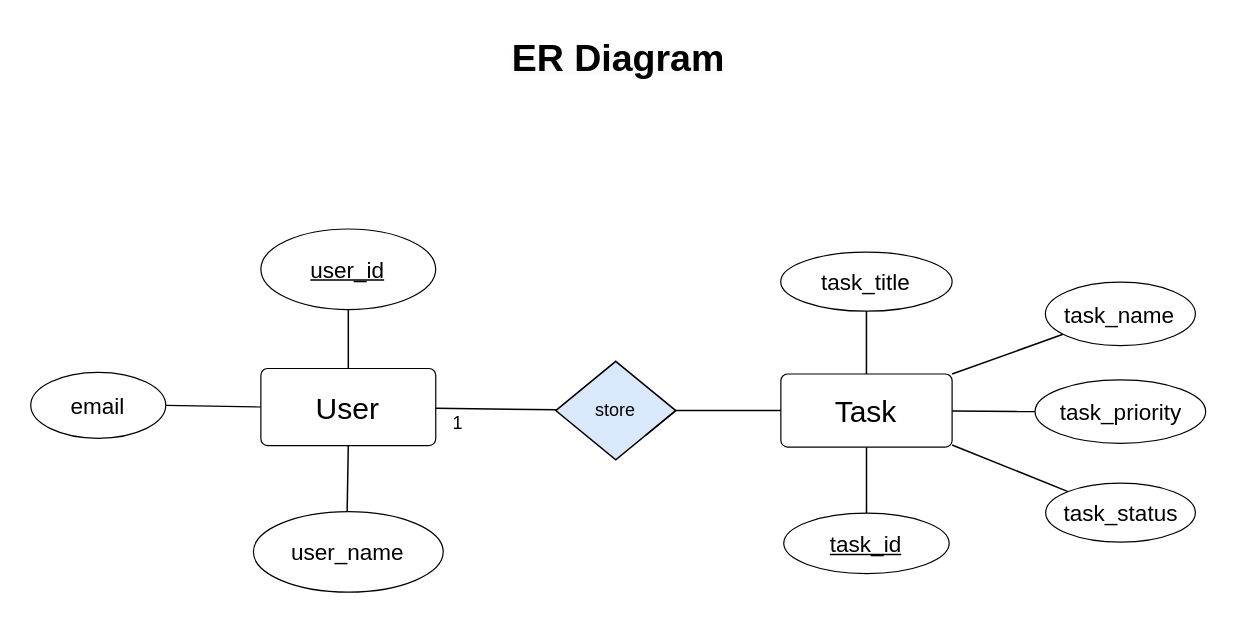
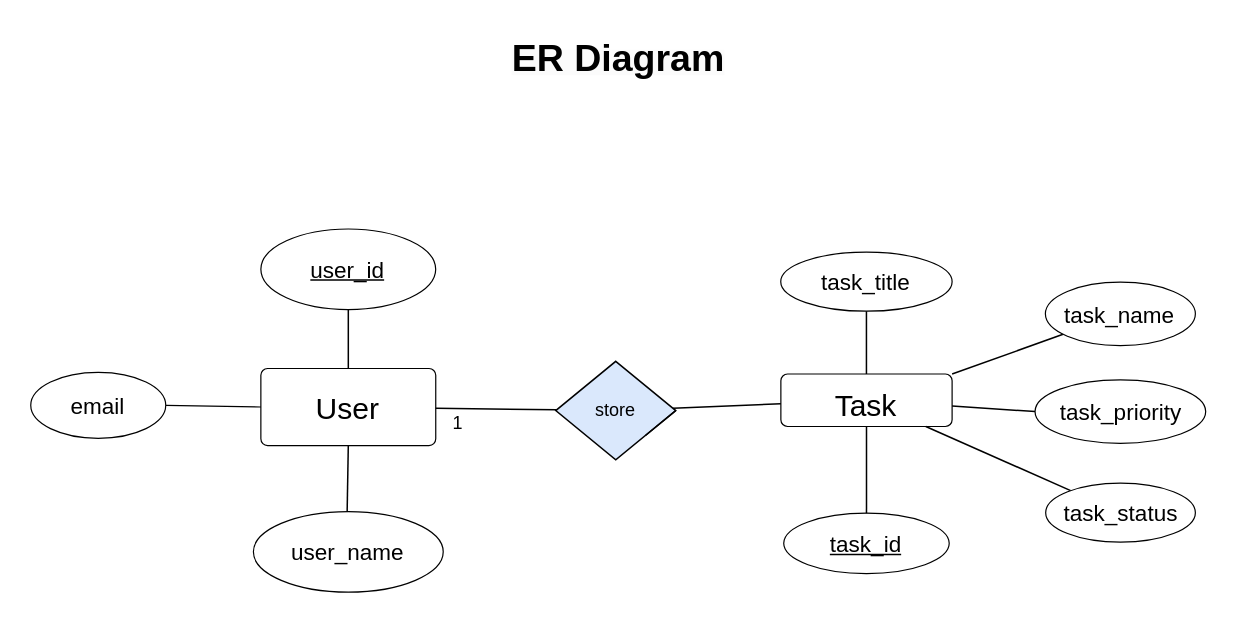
  <mxCell id="0" />
  <mxCell id="1" parent="0" />
  <mxCell id="2" value="&lt;span style=&quot;border-color: var(--border-color); color: rgb(0, 0, 0); font-family: Helvetica; font-style: normal; font-variant-ligatures: normal; font-variant-caps: normal; letter-spacing: normal; orphans: 2; text-align: center; text-indent: 0px; text-transform: none; widows: 2; word-spacing: 0px; -webkit-text-stroke-width: 0px; background-color: rgb(251, 251, 251); text-decoration-thickness: initial; text-decoration-style: initial; text-decoration-color: initial;&quot;&gt;&lt;font style=&quot;border-color: var(--border-color); font-size: 25px;&quot;&gt;ER Diagram&lt;/font&gt;&lt;/span&gt;" style="text;html=1;strokeColor=none;fillColor=none;align=center;verticalAlign=middle;whiteSpace=wrap;rounded=0;fontSize=16;fontStyle=1;container=0;" parent="1" vertex="1"><mxGeometry x="306.65" y="20" width="210" height="33.66" as="geometry" /></mxCell>
  <mxCell id="3" value="" style="group" parent="1" vertex="1" connectable="0"><mxGeometry x="20" y="152" width="783.3" height="242.1" as="geometry" /></mxCell>
  <mxCell id="4" value="User" style="html=1;overflow=block;blockSpacing=1;whiteSpace=wrap;fontSize=20;align=center;spacing=9;strokeOpacity=100;rounded=1;absoluteArcSize=1;arcSize=9;strokeWidth=0.8;lucidId=8ZxwCzNrDmck;labelBackgroundColor=none;container=0;" parent="3" vertex="1"><mxGeometry x="153.41" y="92.99" width="116.59" height="51.37" as="geometry" /></mxCell>
  <mxCell id="5" style="edgeStyle=none;rounded=0;orthogonalLoop=1;jettySize=auto;html=1;entryX=0.5;entryY=1;entryDx=0;entryDy=0;endArrow=none;endFill=0;" parent="3" source="6" target="4" edge="1"><mxGeometry relative="1" as="geometry" /></mxCell>
  <mxCell id="6" value="user_name" style="html=1;overflow=block;blockSpacing=1;whiteSpace=wrap;ellipse;fontSize=15;spacing=3.8;strokeOpacity=100;rounded=1;absoluteArcSize=1;arcSize=9;strokeWidth=0.8;lucidId=g4xwSO9Ja.1K;labelBackgroundColor=none;container=0;" parent="3" vertex="1"><mxGeometry x="148.43" y="188.36" width="126.55" height="53.74" as="geometry" /></mxCell>
  <mxCell id="7" style="rounded=0;orthogonalLoop=1;jettySize=auto;html=1;entryX=0.5;entryY=0;entryDx=0;entryDy=0;endArrow=none;endFill=0;" parent="3" source="8" target="4" edge="1"><mxGeometry relative="1" as="geometry" /></mxCell>
  <mxCell id="8" value="&lt;u&gt;user_id&lt;/u&gt;" style="html=1;overflow=block;blockSpacing=1;whiteSpace=wrap;ellipse;fontSize=15;spacing=3.8;strokeOpacity=100;rounded=1;absoluteArcSize=1;arcSize=9;strokeWidth=0.8;lucidId=h5xwA6jsWH1J;labelBackgroundColor=none;container=0;" parent="3" vertex="1"><mxGeometry x="153.41" width="116.55" height="53.74" as="geometry" /></mxCell>
  <mxCell id="9" value="" style="html=1;jettySize=18;whiteSpace=wrap;fontSize=13;strokeOpacity=100;strokeWidth=0.8;rounded=1;startArrow=none;endArrow=none;endFill=0;exitX=0;exitY=0.5;entryX=1;entryY=0.5;lucidId=R_xwzowwBV3D;labelBackgroundColor=none;fontColor=default;exitDx=0;exitDy=0;entryDx=0;entryDy=0;" parent="3" source="4" target="10" edge="1"><mxGeometry width="100" height="100" relative="1" as="geometry"><Array as="points" /></mxGeometry></mxCell>
  <mxCell id="10" value="email" style="html=1;overflow=block;blockSpacing=1;whiteSpace=wrap;ellipse;fontSize=15;spacing=3.8;strokeOpacity=100;rounded=1;absoluteArcSize=1;arcSize=9;strokeWidth=0.8;lucidId=R_xwfcmMtspJ;labelBackgroundColor=none;container=0;" parent="3" vertex="1"><mxGeometry y="95.6" width="90" height="43.94" as="geometry" /></mxCell>
  <mxCell id="11" value="&lt;u style=&quot;border-color: var(--border-color);&quot;&gt;task_id&lt;/u&gt;" style="html=1;overflow=block;blockSpacing=1;whiteSpace=wrap;ellipse;fontSize=15;spacing=3.8;strokeOpacity=100;rounded=1;absoluteArcSize=1;arcSize=9;strokeWidth=0.8;lucidId=Gcyww3tJRibt;labelBackgroundColor=none;container=0;" parent="3" vertex="1"><mxGeometry x="501.99" y="189.43" width="110.33" height="40.3" as="geometry" /></mxCell>
  <mxCell id="12" style="edgeStyle=none;rounded=0;orthogonalLoop=1;jettySize=auto;html=1;entryX=0.5;entryY=0;entryDx=0;entryDy=0;endArrow=none;endFill=0;" parent="3" source="13" target="11" edge="1"><mxGeometry relative="1" as="geometry" /></mxCell>
- <mxCell id="13" value="Task" style="html=1;overflow=block;blockSpacing=1;whiteSpace=wrap;fontSize=20;align=center;spacing=9;strokeOpacity=100;rounded=1;absoluteArcSize=1;arcSize=9;strokeWidth=0.8;lucidId=8ZxwCzNrDmck;labelBackgroundColor=none;container=0;" parent="3" vertex="1"><mxGeometry x="500.08" y="96.67" width="114.16" height="48.76" as="geometry" /></mxCell>
+ <mxCell id="13" value="Task" style="html=1;overflow=block;blockSpacing=1;whiteSpace=wrap;fontSize=20;align=center;spacing=9;strokeOpacity=100;rounded=1;absoluteArcSize=1;arcSize=9;strokeWidth=0.8;lucidId=8ZxwCzNrDmck;labelBackgroundColor=none;container=0;" parent="3" vertex="1"><mxGeometry x="500.08" y="96.67" width="114.16" height="35" as="geometry" /></mxCell>
  <mxCell id="14" value="task_title" style="html=1;overflow=block;blockSpacing=1;whiteSpace=wrap;ellipse;fontSize=15;spacing=3.8;strokeOpacity=100;rounded=1;absoluteArcSize=1;arcSize=9;strokeWidth=0.8;lucidId=h5xwA6jsWH1J;labelBackgroundColor=none;container=0;" parent="3" vertex="1"><mxGeometry x="500" y="15.43" width="114.24" height="39.38" as="geometry" /></mxCell>
  <mxCell id="15" style="edgeStyle=none;rounded=0;orthogonalLoop=1;jettySize=auto;html=1;endArrow=none;endFill=0;" parent="3" source="13" target="14" edge="1"><mxGeometry relative="1" as="geometry" /></mxCell>
  <mxCell id="16" value="" style="edgeStyle=none;rounded=0;orthogonalLoop=1;jettySize=auto;html=1;endArrow=none;endFill=0;entryX=1;entryY=0;entryDx=0;entryDy=0;" parent="3" source="17" target="13" edge="1"><mxGeometry relative="1" as="geometry" /></mxCell>
  <mxCell id="17" value="task_name" style="html=1;overflow=block;blockSpacing=1;whiteSpace=wrap;ellipse;fontSize=15;spacing=3.8;strokeOpacity=100;rounded=1;absoluteArcSize=1;arcSize=9;strokeWidth=0.8;lucidId=h5xwA6jsWH1J;labelBackgroundColor=none;container=0;" parent="3" vertex="1"><mxGeometry x="676.42" y="35.43" width="100" height="42.28" as="geometry" /></mxCell>
  <mxCell id="18" value="" style="edgeStyle=none;rounded=0;orthogonalLoop=1;jettySize=auto;html=1;endArrow=none;endFill=0;" parent="3" source="19" target="13" edge="1"><mxGeometry relative="1" as="geometry" /></mxCell>
  <mxCell id="19" value="task_status" style="html=1;overflow=block;blockSpacing=1;whiteSpace=wrap;ellipse;fontSize=15;spacing=3.8;strokeOpacity=100;rounded=1;absoluteArcSize=1;arcSize=9;strokeWidth=0.8;lucidId=h5xwA6jsWH1J;labelBackgroundColor=none;container=0;" parent="3" vertex="1"><mxGeometry x="676.62" y="169.43" width="99.8" height="39.38" as="geometry" /></mxCell>
  <mxCell id="20" value="task_priority" style="html=1;overflow=block;blockSpacing=1;whiteSpace=wrap;ellipse;fontSize=15;spacing=3.8;strokeOpacity=100;rounded=1;absoluteArcSize=1;arcSize=9;strokeWidth=0.8;lucidId=h5xwA6jsWH1J;labelBackgroundColor=none;container=0;" parent="3" vertex="1"><mxGeometry x="669.53" y="100.58" width="113.77" height="42.28" as="geometry" /></mxCell>
  <mxCell id="21" style="edgeStyle=none;rounded=0;orthogonalLoop=1;jettySize=auto;html=1;entryX=0;entryY=0.5;entryDx=0;entryDy=0;endArrow=none;endFill=0;" parent="3" source="13" target="20" edge="1"><mxGeometry relative="1" as="geometry" /></mxCell>
  <mxCell id="22" value="" style="edgeStyle=none;rounded=0;orthogonalLoop=1;jettySize=auto;html=1;endArrow=none;endFill=0;" parent="3" source="24" target="13" edge="1"><mxGeometry relative="1" as="geometry" /></mxCell>
  <mxCell id="23" value="" style="edgeStyle=none;rounded=0;orthogonalLoop=1;jettySize=auto;html=1;endArrow=none;endFill=0;" parent="3" source="24" target="4" edge="1"><mxGeometry relative="1" as="geometry" /></mxCell>
  <mxCell id="24" value="store" style="rhombus;whiteSpace=wrap;html=1;fillColor=#dae8fc;" parent="3" vertex="1"><mxGeometry x="350" y="88.2" width="80" height="65.69" as="geometry" /></mxCell>
  <mxCell id="25" style="edgeStyle=none;rounded=0;orthogonalLoop=1;jettySize=auto;html=1;exitX=1;exitY=1;exitDx=0;exitDy=0;entryX=1;entryY=0.5;entryDx=0;entryDy=0;endArrow=none;endFill=0;" parent="3" source="24" target="24" edge="1"><mxGeometry relative="1" as="geometry" /></mxCell>
  <mxCell id="26" value="1" style="text;html=1;strokeColor=none;fillColor=none;align=center;verticalAlign=middle;whiteSpace=wrap;rounded=0;" parent="3" vertex="1"><mxGeometry x="270" y="115.43" width="30" height="30" as="geometry" /></mxCell>
